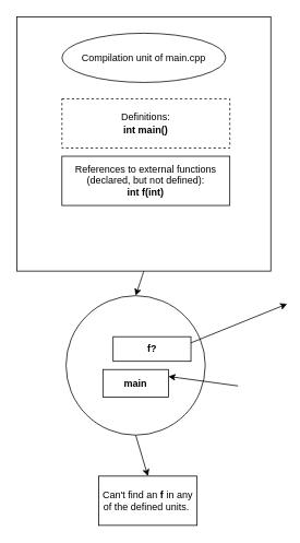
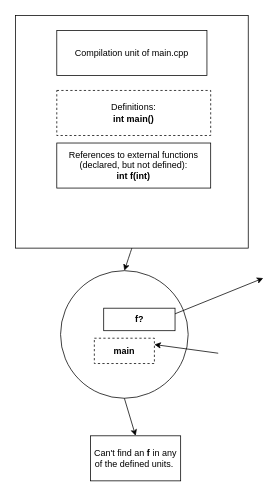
  <mxCell id="0" />
  <mxCell id="1" parent="0" />
  <mxCell id="2" value="" style="group" parent="1" vertex="1" connectable="0"><mxGeometry x="20" y="20" width="310" height="310" as="geometry" /></mxCell>
  <mxCell id="3" value="" style="whiteSpace=wrap;html=1;aspect=fixed;movable=1;resizable=1;rotatable=1;deletable=1;editable=1;locked=0;connectable=1;" parent="2" vertex="1"><mxGeometry width="310" height="310" as="geometry" /></mxCell>
- <mxCell id="4" value="Compilation unit of main.cpp" style="ellipse;whiteSpace=wrap;html=1;movable=1;resizable=1;rotatable=1;deletable=1;editable=1;locked=0;connectable=1;" parent="2" vertex="1"><mxGeometry x="55" y="20" width="200" height="60" as="geometry" /></mxCell>
+ <mxCell id="4" value="Compilation unit of main.cpp" style="rounded=0;whiteSpace=wrap;html=1;movable=1;resizable=1;rotatable=1;deletable=1;editable=1;locked=0;connectable=1;" parent="2" vertex="1"><mxGeometry x="55" y="20" width="200" height="60" as="geometry" /></mxCell>
  <mxCell id="5" value="Definitions:&lt;br&gt;&lt;b&gt;int main()&lt;br&gt;&lt;/b&gt;" style="rounded=0;whiteSpace=wrap;html=1;dashed=1;" parent="2" vertex="1"><mxGeometry x="55" y="100" width="205" height="60" as="geometry" /></mxCell>
  <mxCell id="6" value="References to external functions (declared, but not defined):&lt;br&gt;&lt;b&gt;int f(int)&lt;/b&gt;" style="rounded=0;whiteSpace=wrap;html=1;" parent="2" vertex="1"><mxGeometry x="55" y="170" width="205" height="60" as="geometry" /></mxCell>
  <mxCell id="7" value="" style="group" parent="1" vertex="1" connectable="0"><mxGeometry x="80" y="353.7" width="263.35" height="176.3" as="geometry" /></mxCell>
  <mxCell id="8" value="" style="ellipse;whiteSpace=wrap;html=1;aspect=fixed;" parent="7" vertex="1"><mxGeometry y="6.3" width="170" height="170" as="geometry" /></mxCell>
  <mxCell id="9" value="&lt;b&gt;f?&lt;br&gt;&lt;/b&gt;" style="rounded=0;whiteSpace=wrap;html=1;" parent="7" vertex="1"><mxGeometry x="57.5" y="56.3" width="95" height="30" as="geometry" /></mxCell>
- <mxCell id="10" value="&lt;b&gt;main&lt;/b&gt;" style="rounded=0;whiteSpace=wrap;html=1;" parent="7" vertex="1"><mxGeometry x="45" y="96.3" width="80" height="33.7" as="geometry" /></mxCell>
+ <mxCell id="10" value="&lt;b&gt;main&lt;/b&gt;" style="rounded=0;whiteSpace=wrap;html=1;dashed=1;" parent="7" vertex="1"><mxGeometry x="45" y="96.3" width="80" height="33.7" as="geometry" /></mxCell>
  <mxCell id="11" value="" style="endArrow=classic;html=1;rounded=0;entryX=1;entryY=0.25;entryDx=0;entryDy=0;" parent="7" target="10" edge="1"><mxGeometry width="50" height="50" relative="1" as="geometry"><mxPoint x="210" y="116.3" as="sourcePoint" /><mxPoint x="190" y="156.3" as="targetPoint" /></mxGeometry></mxCell>
  <mxCell id="12" value="" style="endArrow=classic;html=1;rounded=0;exitX=1;exitY=0.25;exitDx=0;exitDy=0;" parent="7" source="9" edge="1"><mxGeometry width="50" height="50" relative="1" as="geometry"><mxPoint x="200" y="26.3" as="sourcePoint" /><mxPoint x="270" y="16.3" as="targetPoint" /></mxGeometry></mxCell>
  <mxCell id="13" value="" style="curved=1;endArrow=classic;html=1;rounded=0;exitX=0.5;exitY=1;exitDx=0;exitDy=0;entryX=0.5;entryY=0;entryDx=0;entryDy=0;" parent="1" source="3" target="8" edge="1"><mxGeometry width="50" height="50" relative="1" as="geometry"><mxPoint x="380" y="410" as="sourcePoint" /><mxPoint x="430" y="360" as="targetPoint" /><Array as="points" /></mxGeometry></mxCell>
  <mxCell id="14" value="" style="endArrow=classic;html=1;rounded=0;exitX=0.5;exitY=1;exitDx=0;exitDy=0;entryX=0.5;entryY=0;entryDx=0;entryDy=0;" parent="1" source="8" target="15" edge="1"><mxGeometry width="50" height="50" relative="1" as="geometry"><mxPoint x="440" y="560" as="sourcePoint" /><mxPoint x="286.612" y="556.612" as="targetPoint" /></mxGeometry></mxCell>
  <mxCell id="15" value="Can't find an &lt;b&gt;f &lt;/b&gt;in any of the defined units.&amp;nbsp;" style="rounded=0;whiteSpace=wrap;html=1;" parent="1" vertex="1"><mxGeometry x="120" y="580" width="120" height="60" as="geometry" /></mxCell>
